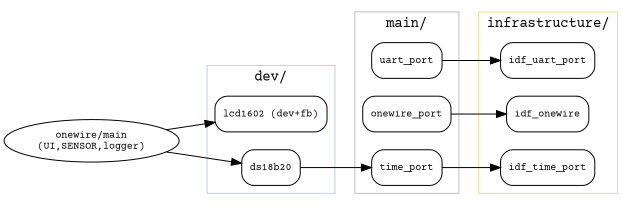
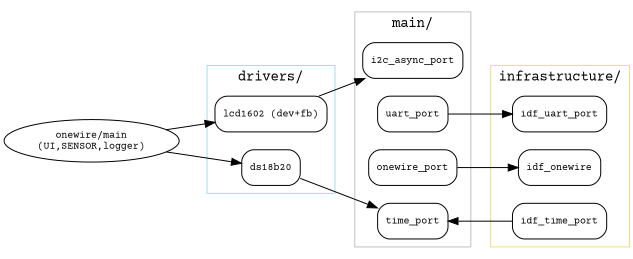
  digraph {
    fontname="Courier Prime"
    rankdir=LR
    node [fontname="Courier Prime" fontsize=10 shape=box style=rounded]
    edge [fontname="Courier Prime"]
+   n1 [label=i2c_async_port]
    n2 [label=uart_port]
    n3 [label=onewire_port]
    n4 [label=time_port]
    n5 [label="lcd1602 (dev+fb)"]
    n6 [label=ds18b20]
    n7 [label=idf_uart_port]
    n8 [label=idf_time_port]
    n9 [label=idf_onewire]
    n10 [label="onewire/main\n(UI,SENSOR,logger)" shape=oval]
    subgraph cluster_1 {
      color=gray
      label="main/"
+     n1
      n2
      n3
      n4
    }
    subgraph cluster_2 {
      color=lightblue
-     label="dev/"
+     label="drivers/"
      n5
      n6
    }
    subgraph cluster_3 {
      color=lightgoldenrod
      label="infrastructure/"
      n7
      n8
      n9
    }
    n2 -> n7
    n3 -> n9
-   n4 -> n8
+   n8 -> n4
+   n5 -> n1
    n6 -> n4
    n10 -> n5
    n10 -> n6
  }
